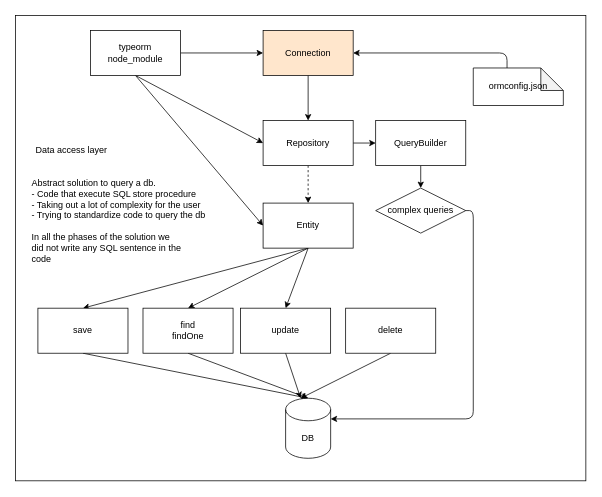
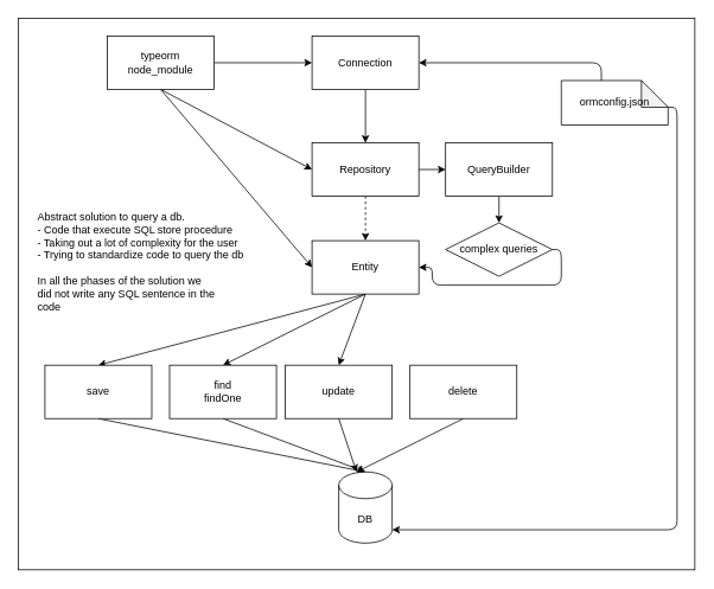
  <mxCell id="0" />
  <mxCell id="1" parent="0" />
  <mxCell id="2" value="" style="rounded=0;whiteSpace=wrap;html=1;" parent="1" vertex="1"><mxGeometry x="20" y="20" width="760" height="620" as="geometry" /></mxCell>
  <mxCell id="3" style="edgeStyle=none;html=1;exitX=0.5;exitY=1;exitDx=0;exitDy=0;entryX=0.5;entryY=0;entryDx=0;entryDy=0;" parent="1" source="6" target="17" edge="1"><mxGeometry relative="1" as="geometry" /></mxCell>
  <mxCell id="4" style="edgeStyle=none;html=1;exitX=0.5;exitY=1;exitDx=0;exitDy=0;entryX=0.5;entryY=0;entryDx=0;entryDy=0;" parent="1" source="6" target="19" edge="1"><mxGeometry relative="1" as="geometry" /></mxCell>
  <mxCell id="5" style="edgeStyle=none;html=1;exitX=0.5;exitY=1;exitDx=0;exitDy=0;entryX=0.5;entryY=0;entryDx=0;entryDy=0;" parent="1" source="6" target="23" edge="1"><mxGeometry relative="1" as="geometry" /></mxCell>
  <mxCell id="6" value="Entity" style="rounded=0;whiteSpace=wrap;html=1;" parent="1" vertex="1"><mxGeometry x="350" y="270" width="120" height="60" as="geometry" /></mxCell>
  <mxCell id="7" style="edgeStyle=none;html=1;exitX=0.5;exitY=1;exitDx=0;exitDy=0;entryX=0.5;entryY=0;entryDx=0;entryDy=0;" parent="1" source="8" target="11" edge="1"><mxGeometry relative="1" as="geometry" /></mxCell>
- <mxCell id="8" value="Connection" style="rounded=0;whiteSpace=wrap;html=1;fillColor=#ffe6cc;" parent="1" vertex="1"><mxGeometry x="350" y="40" width="120" height="60" as="geometry" /></mxCell>
+ <mxCell id="8" value="Connection" style="rounded=0;whiteSpace=wrap;html=1;" parent="1" vertex="1"><mxGeometry x="350" y="40" width="120" height="60" as="geometry" /></mxCell>
  <mxCell id="9" style="edgeStyle=none;html=1;exitX=0.5;exitY=1;exitDx=0;exitDy=0;entryX=0.5;entryY=0;entryDx=0;entryDy=0;dashed=1;" parent="1" source="11" target="6" edge="1"><mxGeometry relative="1" as="geometry" /></mxCell>
  <mxCell id="10" style="edgeStyle=none;html=1;exitX=1;exitY=0.5;exitDx=0;exitDy=0;entryX=0;entryY=0.5;entryDx=0;entryDy=0;" parent="1" source="11" target="28" edge="1"><mxGeometry relative="1" as="geometry" /></mxCell>
  <mxCell id="11" value="Repository" style="rounded=0;whiteSpace=wrap;html=1;" parent="1" vertex="1"><mxGeometry x="350" y="160" width="120" height="60" as="geometry" /></mxCell>
  <mxCell id="12" style="edgeStyle=none;html=1;exitX=1;exitY=0.5;exitDx=0;exitDy=0;" parent="1" source="15" target="8" edge="1"><mxGeometry relative="1" as="geometry" /></mxCell>
  <mxCell id="13" style="edgeStyle=none;html=1;exitX=0.5;exitY=1;exitDx=0;exitDy=0;entryX=0;entryY=0.5;entryDx=0;entryDy=0;" parent="1" source="15" target="11" edge="1"><mxGeometry relative="1" as="geometry" /></mxCell>
  <mxCell id="14" style="edgeStyle=none;html=1;exitX=0.5;exitY=1;exitDx=0;exitDy=0;entryX=0;entryY=0.5;entryDx=0;entryDy=0;" parent="1" source="15" target="6" edge="1"><mxGeometry relative="1" as="geometry" /></mxCell>
  <mxCell id="15" value="typeorm&lt;br&gt;node_module" style="rounded=0;whiteSpace=wrap;html=1;" parent="1" vertex="1"><mxGeometry x="120" y="40" width="120" height="60" as="geometry" /></mxCell>
  <mxCell id="16" style="edgeStyle=none;html=1;exitX=0.5;exitY=1;exitDx=0;exitDy=0;entryX=0.5;entryY=0;entryDx=0;entryDy=0;entryPerimeter=0;" parent="1" source="17" target="24" edge="1"><mxGeometry relative="1" as="geometry" /></mxCell>
  <mxCell id="17" value="save" style="rounded=0;whiteSpace=wrap;html=1;" parent="1" vertex="1"><mxGeometry y="410" width="120" height="60" as="geometry" x="50" /></mxCell>
  <mxCell id="18" style="edgeStyle=none;html=1;exitX=0.5;exitY=1;exitDx=0;exitDy=0;entryX=0.5;entryY=0;entryDx=0;entryDy=0;entryPerimeter=0;" parent="1" source="19" target="24" edge="1"><mxGeometry relative="1" as="geometry" /></mxCell>
  <mxCell id="19" value="find&lt;br&gt;findOne" style="rounded=0;whiteSpace=wrap;html=1;" parent="1" vertex="1"><mxGeometry x="190" y="410" width="120" height="60" as="geometry" /></mxCell>
  <mxCell id="20" style="edgeStyle=none;html=1;exitX=0.5;exitY=1;exitDx=0;exitDy=0;" parent="1" source="21" edge="1"><mxGeometry relative="1" as="geometry"><mxPoint x="400" y="530" as="targetPoint" /></mxGeometry></mxCell>
  <mxCell id="21" value="delete" style="rounded=0;whiteSpace=wrap;html=1;" parent="1" vertex="1"><mxGeometry x="460" y="410" width="120" height="60" as="geometry" /></mxCell>
  <mxCell id="22" style="edgeStyle=none;html=1;exitX=0.5;exitY=1;exitDx=0;exitDy=0;" parent="1" source="23" edge="1"><mxGeometry relative="1" as="geometry"><mxPoint x="400" y="530" as="targetPoint" /></mxGeometry></mxCell>
  <mxCell id="23" value="update" style="rounded=0;whiteSpace=wrap;html=1;" parent="1" vertex="1"><mxGeometry x="320" y="410" width="120" height="60" as="geometry" /></mxCell>
  <mxCell id="24" value="DB" style="shape=cylinder3;whiteSpace=wrap;html=1;boundedLbl=1;backgroundOutline=1;size=15;" parent="1" vertex="1"><mxGeometry x="380" y="530" width="60" height="80" as="geometry" /></mxCell>
- <mxCell id="25" value="Data access layer" style="text;html=1;strokeColor=none;fillColor=none;align=center;verticalAlign=middle;whiteSpace=wrap;rounded=0;" parent="1" vertex="1"><mxGeometry x="40" y="190" width="110" height="20" as="geometry" /></mxCell>
  <mxCell id="26" style="edgeStyle=orthogonalEdgeStyle;html=1;exitX=0.5;exitY=1;exitDx=0;exitDy=0;" parent="1" source="28" target="29" edge="1"><mxGeometry relative="1" as="geometry" /></mxCell>
- <mxCell id="27" style="edgeStyle=orthogonalEdgeStyle;html=1;exitX=1;exitY=0.5;exitDx=0;exitDy=0;entryX=1;entryY=0;entryDx=0;entryDy=27.5;entryPerimeter=0;" parent="1" source="29" target="24" edge="1"><mxGeometry relative="1" as="geometry" /></mxCell>
+ <mxCell id="27" style="edgeStyle=orthogonalEdgeStyle;html=1;exitX=1;exitY=0.5;exitDx=0;exitDy=0;" parent="1" source="29" target="6" edge="1"><mxGeometry relative="1" as="geometry" /></mxCell>
  <mxCell id="28" value="QueryBuilder" style="rounded=0;whiteSpace=wrap;html=1;" parent="1" vertex="1"><mxGeometry x="500" y="160" width="120" height="60" as="geometry" /></mxCell>
  <mxCell id="29" value="complex queries" style="rhombus;whiteSpace=wrap;html=1;" parent="1" vertex="1"><mxGeometry x="500" y="250" width="120" height="60" as="geometry" /></mxCell>
  <mxCell id="30" style="edgeStyle=orthogonalEdgeStyle;html=1;exitX=0;exitY=0;exitDx=45;exitDy=0;exitPerimeter=0;entryX=1;entryY=0.5;entryDx=0;entryDy=0;" parent="1" source="32" target="8" edge="1"><mxGeometry relative="1" as="geometry" /></mxCell>
+ <mxCell id="31" style="edgeStyle=orthogonalEdgeStyle;html=1;exitX=0;exitY=0;exitDx=120;exitDy=30;exitPerimeter=0;entryX=1;entryY=1;entryDx=0;entryDy=-15;entryPerimeter=0;" parent="1" source="32" target="24" edge="1"><mxGeometry relative="1" as="geometry"><mxPoint x="700" y="110" as="targetPoint" /></mxGeometry></mxCell>
  <mxCell id="32" value="ormconfig.json" style="shape=note;whiteSpace=wrap;html=1;backgroundOutline=1;darkOpacity=0.05;" parent="1" vertex="1"><mxGeometry x="630" y="90" width="120" height="50" as="geometry" /></mxCell>
  <mxCell id="33" value="Abstract solution to query a db.&lt;br&gt;- Code that execute SQL store procedure&lt;br&gt;- Taking out a lot of complexity for the user&lt;br&gt;- Trying to standardize code to query the db&amp;nbsp;" style="text;html=1;strokeColor=none;fillColor=none;align=left;verticalAlign=middle;whiteSpace=wrap;rounded=0;" parent="1" vertex="1"><mxGeometry x="40" y="230" width="250" height="70" as="geometry" /></mxCell>
  <mxCell id="34" value="In all the phases of the solution we&amp;nbsp;&lt;br&gt;&lt;div&gt;&lt;span&gt;did not write any SQL sentence in the code&lt;/span&gt;&lt;/div&gt;" style="text;html=1;strokeColor=none;fillColor=none;align=left;verticalAlign=middle;whiteSpace=wrap;rounded=0;" parent="1" vertex="1"><mxGeometry x="40" y="320" width="230" height="20" as="geometry" /></mxCell>
